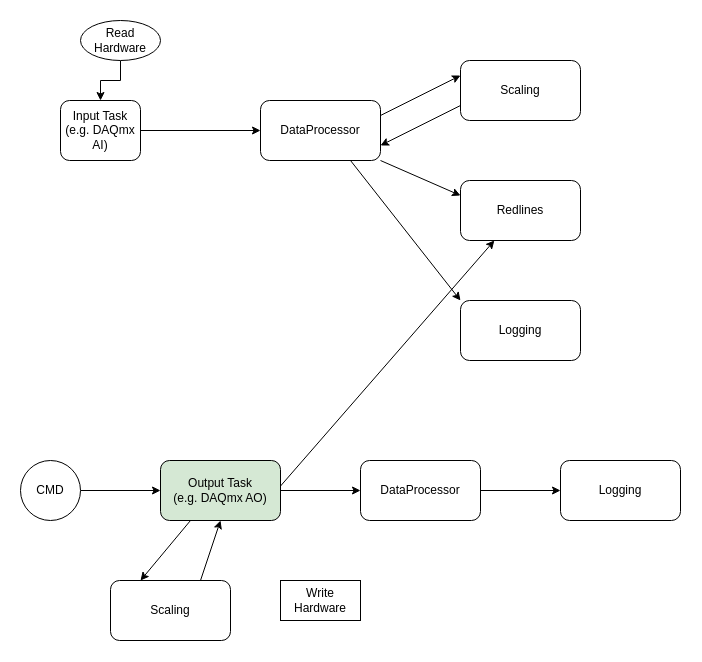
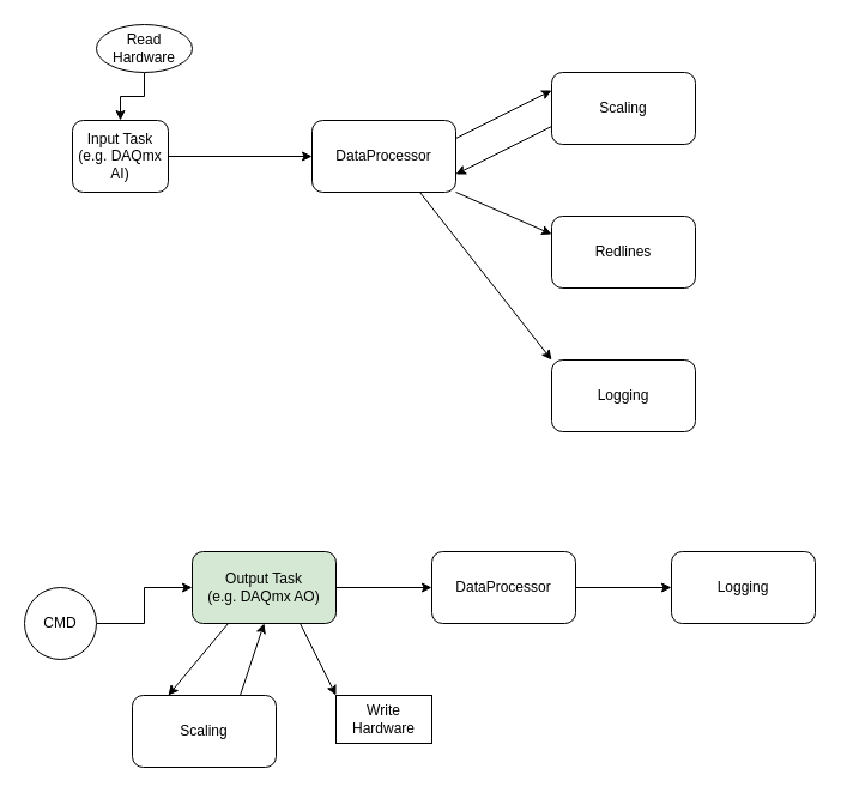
  <mxCell id="0" />
  <mxCell id="1" parent="0" />
  <mxCell id="2" style="edgeStyle=orthogonalEdgeStyle;rounded=0;orthogonalLoop=1;jettySize=auto;html=1;exitX=1;exitY=0.5;exitDx=0;exitDy=0;entryX=0;entryY=0.5;entryDx=0;entryDy=0;" parent="1" source="3" target="7" edge="1"><mxGeometry relative="1" as="geometry" /></mxCell>
  <mxCell id="3" value="&lt;div&gt;Input Task&lt;/div&gt;&lt;div&gt;(e.g. DAQmx AI)&lt;/div&gt;" style="rounded=1;whiteSpace=wrap;html=1;" parent="1" vertex="1"><mxGeometry x="60" y="100" width="80" height="60" as="geometry" /></mxCell>
  <mxCell id="4" style="rounded=0;orthogonalLoop=1;jettySize=auto;html=1;exitX=1;exitY=0.25;exitDx=0;exitDy=0;entryX=0;entryY=0.25;entryDx=0;entryDy=0;" parent="1" source="7" target="9" edge="1"><mxGeometry relative="1" as="geometry" /></mxCell>
  <mxCell id="5" style="rounded=0;orthogonalLoop=1;jettySize=auto;html=1;exitX=1;exitY=1;exitDx=0;exitDy=0;entryX=0;entryY=0.25;entryDx=0;entryDy=0;" parent="1" source="7" target="10" edge="1"><mxGeometry relative="1" as="geometry" /></mxCell>
  <mxCell id="6" style="rounded=0;orthogonalLoop=1;jettySize=auto;html=1;exitX=0.75;exitY=1;exitDx=0;exitDy=0;entryX=0;entryY=0;entryDx=0;entryDy=0;" parent="1" source="7" target="11" edge="1"><mxGeometry relative="1" as="geometry" /></mxCell>
  <mxCell id="7" value="DataProcessor" style="rounded=1;whiteSpace=wrap;html=1;" parent="1" vertex="1"><mxGeometry x="260" y="100" width="120" height="60" as="geometry" /></mxCell>
  <mxCell id="8" style="rounded=0;orthogonalLoop=1;jettySize=auto;html=1;exitX=0;exitY=0.75;exitDx=0;exitDy=0;entryX=1;entryY=0.75;entryDx=0;entryDy=0;" parent="1" source="9" target="7" edge="1"><mxGeometry relative="1" as="geometry" /></mxCell>
  <mxCell id="9" value="Scaling" style="rounded=1;whiteSpace=wrap;html=1;" parent="1" vertex="1"><mxGeometry x="460" y="60" width="120" height="60" as="geometry" /></mxCell>
  <mxCell id="10" value="Redlines" style="rounded=1;whiteSpace=wrap;html=1;" parent="1" vertex="1"><mxGeometry x="460" y="180" width="120" height="60" as="geometry" /></mxCell>
  <mxCell id="11" value="Logging" style="rounded=1;whiteSpace=wrap;html=1;" parent="1" vertex="1"><mxGeometry x="460" y="300" width="120" height="60" as="geometry" /></mxCell>
  <mxCell id="12" style="rounded=0;orthogonalLoop=1;jettySize=auto;html=1;exitX=0.25;exitY=1;exitDx=0;exitDy=0;entryX=0.25;entryY=0;entryDx=0;entryDy=0;" parent="1" source="15" target="19" edge="1"><mxGeometry relative="1" as="geometry" /></mxCell>
  <mxCell id="13" style="edgeStyle=orthogonalEdgeStyle;rounded=0;orthogonalLoop=1;jettySize=auto;html=1;exitX=1;exitY=0.5;exitDx=0;exitDy=0;entryX=0;entryY=0.5;entryDx=0;entryDy=0;" parent="1" source="15" target="21" edge="1"><mxGeometry relative="1" as="geometry" /></mxCell>
- <mxCell id="14" style="rounded=0;orthogonalLoop=1;jettySize=auto;html=1;exitX=0.75;exitY=1;exitDx=0;exitDy=0;" parent="1" source="15" target="10" edge="1"><mxGeometry relative="1" as="geometry" /></mxCell>
+ <mxCell id="14" style="rounded=0;orthogonalLoop=1;jettySize=auto;html=1;exitX=0.75;exitY=1;exitDx=0;exitDy=0;entryX=0;entryY=0;entryDx=0;entryDy=0;" parent="1" source="15" target="23" edge="1"><mxGeometry relative="1" as="geometry" /></mxCell>
  <mxCell id="15" value="&lt;div&gt;Output Task&lt;/div&gt;&lt;div&gt;(e.g. DAQmx AO)&lt;/div&gt;" style="rounded=1;whiteSpace=wrap;html=1;fillColor=#d5e8d4;" parent="1" vertex="1"><mxGeometry x="160" y="460" width="120" height="60" as="geometry" /></mxCell>
  <mxCell id="16" style="edgeStyle=orthogonalEdgeStyle;rounded=0;orthogonalLoop=1;jettySize=auto;html=1;exitX=1;exitY=0.5;exitDx=0;exitDy=0;entryX=0;entryY=0.5;entryDx=0;entryDy=0;" parent="1" source="17" target="15" edge="1"><mxGeometry relative="1" as="geometry"><mxPoint x="150" y="490" as="targetPoint" /></mxGeometry></mxCell>
- <mxCell id="17" value="CMD" style="ellipse;whiteSpace=wrap;html=1;aspect=fixed;" parent="1" vertex="1"><mxGeometry x="20" y="460" width="60" height="60" as="geometry" /></mxCell>
+ <mxCell id="17" value="CMD" style="ellipse;whiteSpace=wrap;html=1;aspect=fixed;" parent="1" vertex="1"><mxGeometry x="20" y="490" width="60" height="60" as="geometry" /></mxCell>
  <mxCell id="18" style="rounded=0;orthogonalLoop=1;jettySize=auto;html=1;exitX=0.75;exitY=0;exitDx=0;exitDy=0;entryX=0.5;entryY=1;entryDx=0;entryDy=0;" parent="1" source="19" target="15" edge="1"><mxGeometry relative="1" as="geometry" /></mxCell>
  <mxCell id="19" value="Scaling" style="rounded=1;whiteSpace=wrap;html=1;" parent="1" vertex="1"><mxGeometry x="110" y="580" width="120" height="60" as="geometry" /></mxCell>
  <mxCell id="20" style="edgeStyle=orthogonalEdgeStyle;rounded=0;orthogonalLoop=1;jettySize=auto;html=1;exitX=1;exitY=0.5;exitDx=0;exitDy=0;entryX=0;entryY=0.5;entryDx=0;entryDy=0;" parent="1" source="21" target="22" edge="1"><mxGeometry relative="1" as="geometry" /></mxCell>
  <mxCell id="21" value="DataProcessor" style="rounded=1;whiteSpace=wrap;html=1;" parent="1" vertex="1"><mxGeometry x="360" y="460" width="120" height="60" as="geometry" /></mxCell>
  <mxCell id="22" value="Logging" style="rounded=1;whiteSpace=wrap;html=1;" parent="1" vertex="1"><mxGeometry x="560" y="460" width="120" height="60" as="geometry" /></mxCell>
  <mxCell id="23" value="Write Hardware" style="rounded=0;whiteSpace=wrap;html=1;" parent="1" vertex="1"><mxGeometry x="280" y="580" width="80" height="40" as="geometry" /></mxCell>
  <mxCell id="24" style="edgeStyle=orthogonalEdgeStyle;rounded=0;orthogonalLoop=1;jettySize=auto;html=1;exitX=0.5;exitY=1;exitDx=0;exitDy=0;entryX=0.5;entryY=0;entryDx=0;entryDy=0;" parent="1" source="25" target="3" edge="1"><mxGeometry relative="1" as="geometry" /></mxCell>
  <mxCell id="25" value="Read&lt;div&gt;Hardware&lt;/div&gt;" style="ellipse;whiteSpace=wrap;html=1;" parent="1" vertex="1"><mxGeometry x="80" y="20" width="80" height="40" as="geometry" /></mxCell>
